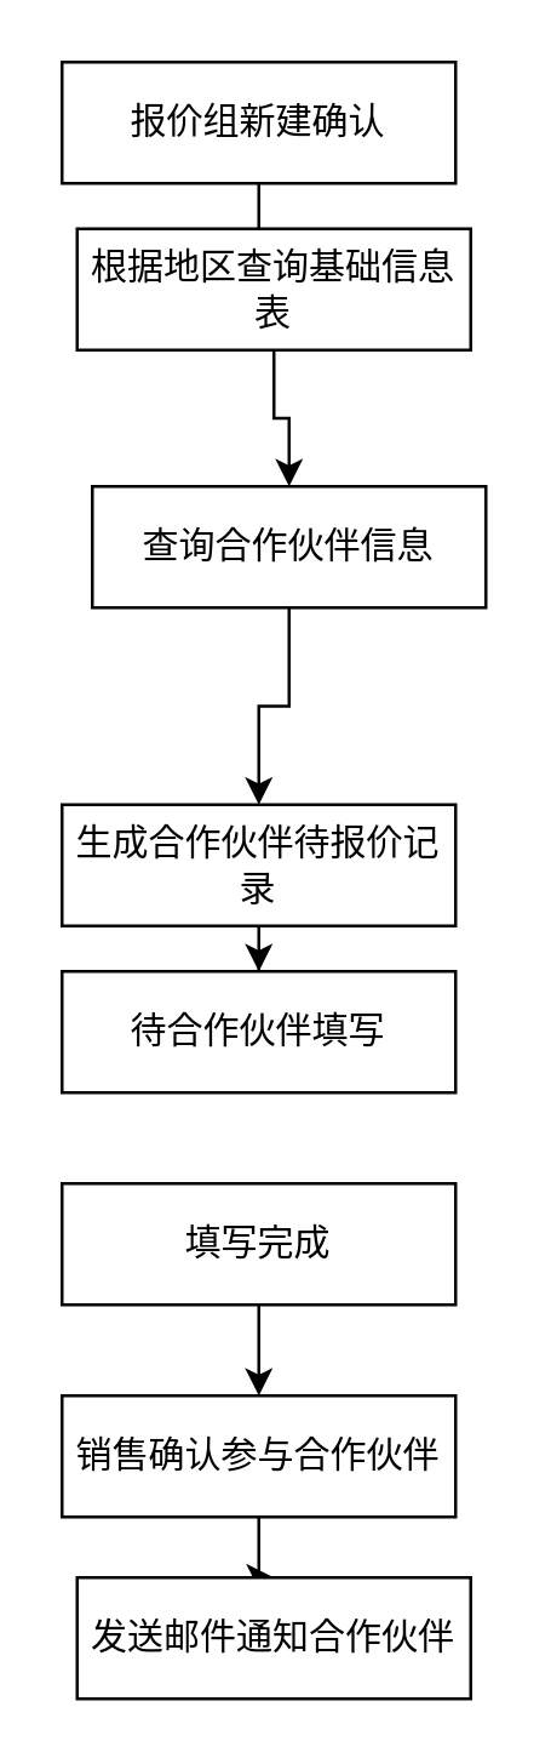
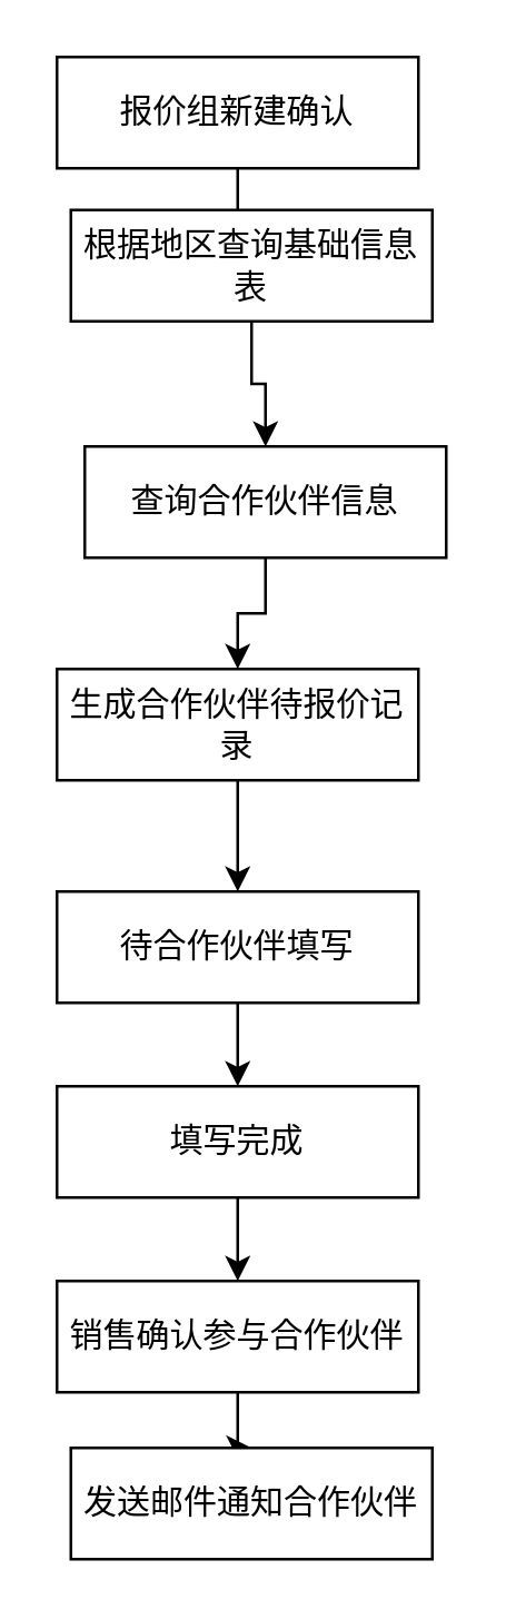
  <mxCell id="0" />
  <mxCell id="1" parent="0" />
  <mxCell id="2" value="" style="edgeStyle=orthogonalEdgeStyle;rounded=0;orthogonalLoop=1;jettySize=auto;html=1;" parent="1" source="3" target="7" edge="1"><mxGeometry relative="1" as="geometry" /></mxCell>
  <mxCell id="3" value="报价组新建确认" style="rounded=0;whiteSpace=wrap;html=1;" parent="1" vertex="1"><mxGeometry x="20" y="20" width="130" height="40" as="geometry" /></mxCell>
  <mxCell id="4" value="" style="edgeStyle=orthogonalEdgeStyle;rounded=0;orthogonalLoop=1;jettySize=auto;html=1;" parent="1" source="5" target="9" edge="1"><mxGeometry relative="1" as="geometry" /></mxCell>
  <mxCell id="5" value="查询合作伙伴信息" style="rounded=0;whiteSpace=wrap;html=1;" parent="1" vertex="1"><mxGeometry x="30" y="160" width="130" height="40" as="geometry" /></mxCell>
  <mxCell id="6" value="" style="edgeStyle=orthogonalEdgeStyle;rounded=0;orthogonalLoop=1;jettySize=auto;html=1;" parent="1" source="7" target="5" edge="1"><mxGeometry relative="1" as="geometry" /></mxCell>
  <mxCell id="7" value="根据地区查询基础信息表" style="rounded=0;whiteSpace=wrap;html=1;" parent="1" vertex="1"><mxGeometry x="25" y="75" width="130" height="40" as="geometry" /></mxCell>
  <mxCell id="8" value="" style="edgeStyle=orthogonalEdgeStyle;rounded=0;orthogonalLoop=1;jettySize=auto;html=1;" parent="1" source="9" target="11" edge="1"><mxGeometry relative="1" as="geometry" /></mxCell>
- <mxCell id="9" value="生成合作伙伴待报价记录" style="rounded=0;whiteSpace=wrap;html=1;" parent="1" vertex="1"><mxGeometry x="20" y="265" width="130" height="40" as="geometry" /></mxCell>
+ <mxCell id="9" value="生成合作伙伴待报价记录" style="rounded=0;whiteSpace=wrap;html=1;" parent="1" vertex="1"><mxGeometry x="20" y="240" width="130" height="40" as="geometry" /></mxCell>
+ <mxCell id="10" value="" style="edgeStyle=orthogonalEdgeStyle;rounded=0;orthogonalLoop=1;jettySize=auto;html=1;" parent="1" source="11" target="13" edge="1"><mxGeometry relative="1" as="geometry" /></mxCell>
  <mxCell id="11" value="待合作伙伴填写" style="rounded=0;whiteSpace=wrap;html=1;" parent="1" vertex="1"><mxGeometry x="20" y="320" width="130" height="40" as="geometry" /></mxCell>
  <mxCell id="12" value="" style="edgeStyle=orthogonalEdgeStyle;rounded=0;orthogonalLoop=1;jettySize=auto;html=1;" parent="1" source="13" target="15" edge="1"><mxGeometry relative="1" as="geometry" /></mxCell>
  <mxCell id="13" value="填写完成" style="rounded=0;whiteSpace=wrap;html=1;" parent="1" vertex="1"><mxGeometry x="20" y="390" width="130" height="40" as="geometry" /></mxCell>
  <mxCell id="14" value="" style="edgeStyle=orthogonalEdgeStyle;rounded=0;orthogonalLoop=1;jettySize=auto;html=1;" parent="1" source="15" target="16" edge="1"><mxGeometry relative="1" as="geometry" /></mxCell>
  <mxCell id="15" value="销售确认参与合作伙伴" style="rounded=0;whiteSpace=wrap;html=1;" parent="1" vertex="1"><mxGeometry x="20" y="460" width="130" height="40" as="geometry" /></mxCell>
  <mxCell id="16" value="发送邮件通知合作伙伴" style="rounded=0;whiteSpace=wrap;html=1;" parent="1" vertex="1"><mxGeometry x="25" y="520" width="130" height="40" as="geometry" /></mxCell>
